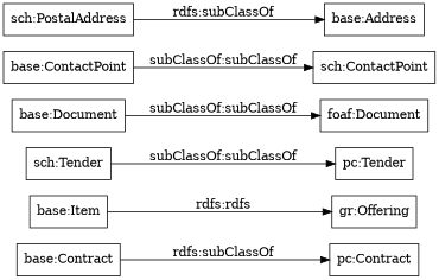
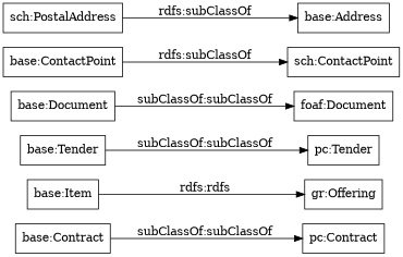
  digraph {
    rankdir=LR
    node [color=black shape=rectangle]
    "base:Contract"
    "pc:Contract"
    "base:Item"
    "gr:Offering"
-   "base:Tender" [label="sch:Tender"]
+   "base:Tender"
    "pc:Tender"
    "base:Document"
    "foaf:Document"
    "base:ContactPoint"
    "sch:ContactPoint"
    "sch:PostalAddress"
    "base:Address"
-   "base:Contract" -> "pc:Contract" [label="rdfs:subClassOf"]
+   "base:Contract" -> "pc:Contract" [label="subClassOf:subClassOf"]
    "base:Item" -> "gr:Offering" [label="rdfs:rdfs"]
    "base:Tender" -> "pc:Tender" [label="subClassOf:subClassOf"]
    "base:Document" -> "foaf:Document" [label="subClassOf:subClassOf"]
-   "base:ContactPoint" -> "sch:ContactPoint" [label="subClassOf:subClassOf"]
+   "base:ContactPoint" -> "sch:ContactPoint" [label="rdfs:subClassOf"]
    "sch:PostalAddress" -> "base:Address" [label="rdfs:subClassOf"]
  }
